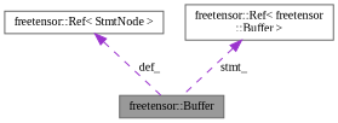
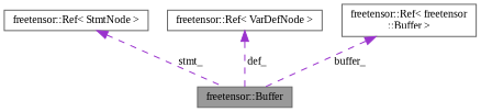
  digraph {
    fontname="Liberation Serif"
    rankdir=TB
    node [color=gray40 fillcolor=white fontname="Liberation Serif" fontsize=10 shape=box style=filled]
    edge [color=darkorchid3 dir=back fontname="Liberation Serif" fontsize=10 labelfontname=Helvetica labelfontsize=10 style=dashed]
    n1 [fillcolor=grey60 fontcolor=black height=0.2 label="freetensor::Buffer" width=0.4]
    n2 [height=0.2 label="freetensor::Ref\< StmtNode \>" width=0.4]
+   n3 [height=0.2 label="freetensor::Ref\< VarDefNode \>" width=0.4]
    n4 [height=0.2 label="freetensor::Ref\< freetensor\l::Buffer \>" width=0.4]
-   n2 -> n1 [label=" def_"]
-   n4 -> n1 [label=" stmt_"]
+   n2 -> n1 [label=" stmt_"]
+   n3 -> n1 [label=" def_"]
+   n4 -> n1 [label=" buffer_"]
  }
